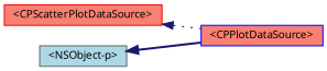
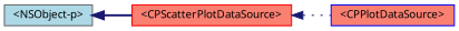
  digraph {
    rankdir=LR
    node [fillcolor=salmon fontname="Lucinda Grande" fontsize=10 shape=record style=filled]
    edge [color=midnightblue dir=back fontname="Lucinda Grande" fontsize=10 labelfontname="Lucinda Grande" labelfontsize=10]
    n1 [color=red fontcolor=black height=0.2 label="\<CPScatterPlotDataSource\>" width=0.4]
    n2 [color=blue height=0.2 label="\<CPPlotDataSource\>" width=0.4]
    n3 [color=gray40 fillcolor=lightblue height=0.2 label="\<NSObject-p\>" width=0.4]
    n1 -> n2 [style=dotted]
-   n3 -> n2 [style=bold]
+   n3 -> n1 [style=bold]
  }
